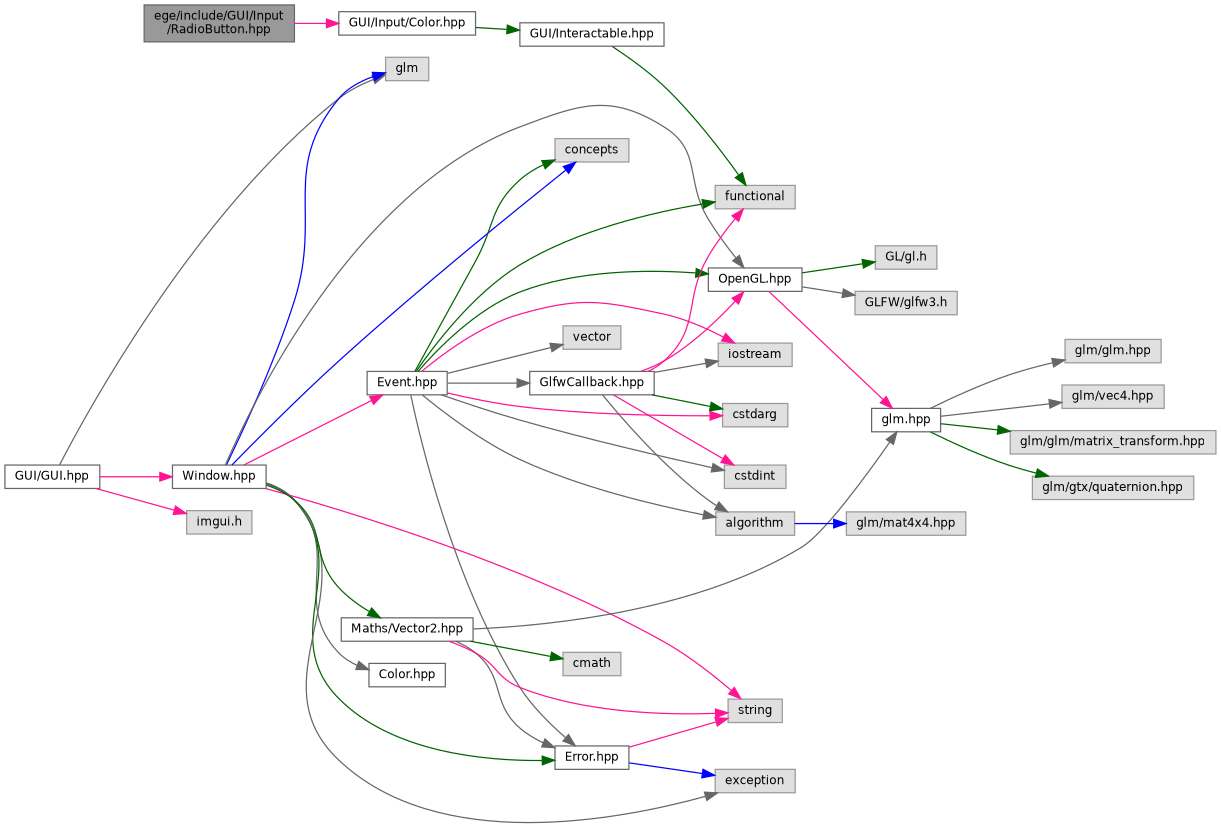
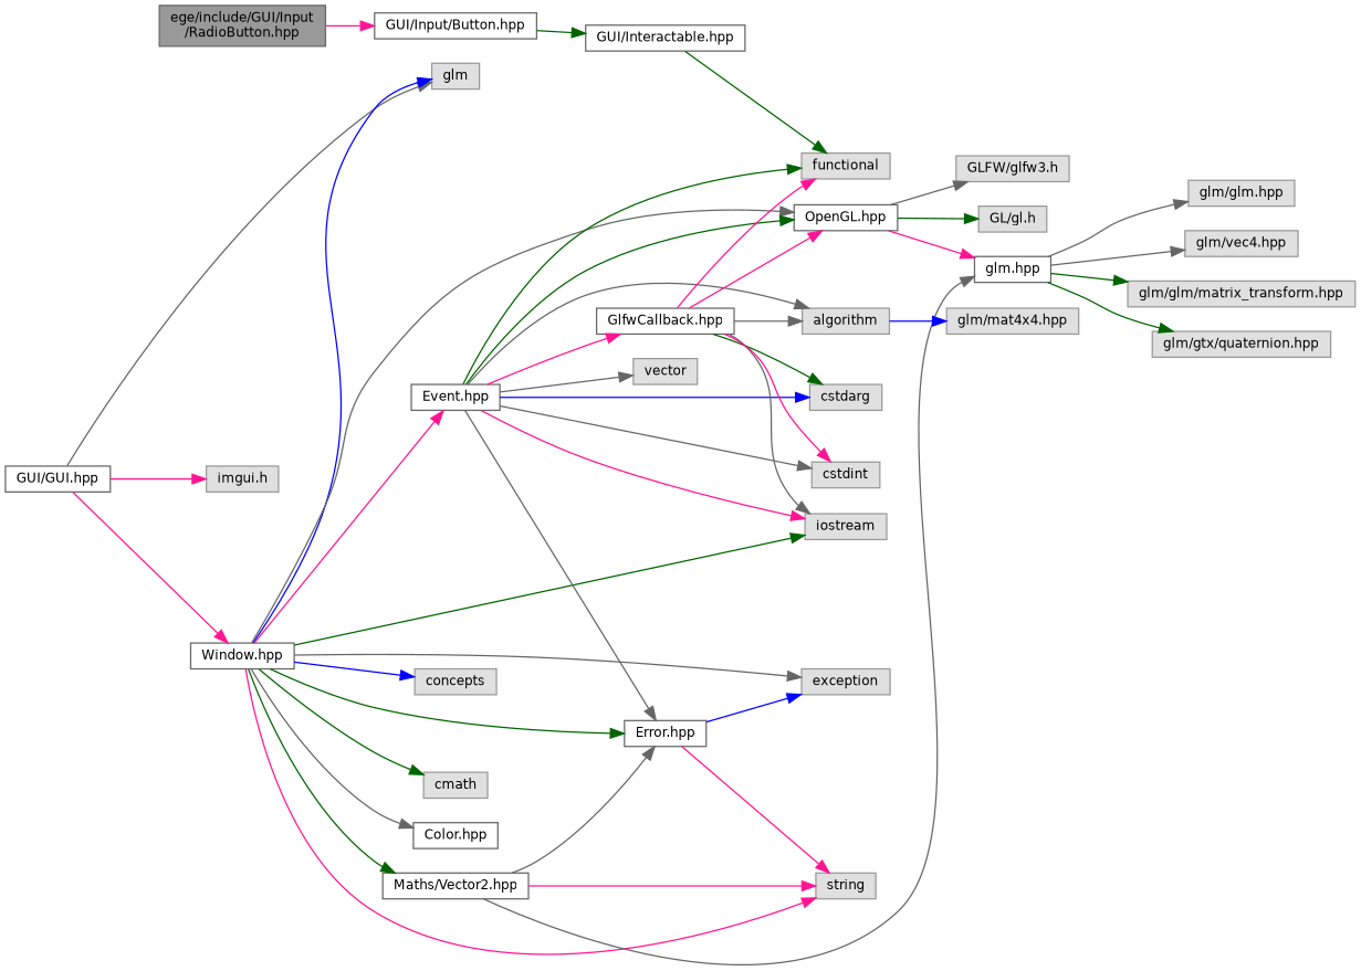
  digraph {
    rankdir=LR
    node [color=grey60 fillcolor="#E0E0E0" fontname=Helvetica fontsize=10 shape=box style=filled]
    edge [color=gray40 fontname=Helvetica fontsize=10 labelfontname=Helvetica labelfontsize=10 style=solid]
    n1 [color=gray40 fillcolor=grey60 fontcolor=black height=0.2 label="ege/include/GUI/Input\l/RadioButton.hpp" width=0.4]
-   n2 [color=grey40 fillcolor=white height=0.2 label="GUI/Input/Color.hpp" width=0.4]
+   n2 [color=grey40 fillcolor=white height=0.2 label="GUI/Input/Button.hpp" width=0.4]
    n3 [color=grey40 fillcolor=white height=0.2 label="GUI/Interactable.hpp" width=0.4]
    n4 [height=0.2 label=functional width=0.4]
    n5 [color=grey40 fillcolor=white height=0.2 label="GUI/GUI.hpp" width=0.4]
    n6 [color=grey40 fillcolor=white height=0.2 label="Window.hpp" width=0.4]
    n7 [height=0.2 label=glm width=0.4]
    n8 [height=0.2 label="imgui.h" width=0.4]
    n9 [color=grey40 fillcolor=white height=0.2 label="Color.hpp" width=0.4]
    n10 [color=grey40 fillcolor=white height=0.2 label="Error.hpp" width=0.4]
    n11 [height=0.2 label=exception width=0.4]
    n12 [height=0.2 label=string width=0.4]
    n13 [color=grey40 fillcolor=white height=0.2 label="Event.hpp" width=0.4]
    n14 [color=grey40 fillcolor=white height=0.2 label="OpenGL.hpp" width=0.4]
    n15 [height=0.2 label=iostream width=0.4]
    n16 [height=0.2 label=concepts width=0.4]
    n17 [color=grey40 fillcolor=white height=0.2 label="Maths/Vector2.hpp" width=0.4]
    n18 [color=grey40 fillcolor=white height=0.2 label="GlfwCallback.hpp" width=0.4]
    n19 [height=0.2 label=algorithm width=0.4]
    n20 [height=0.2 label=cstdarg width=0.4]
    n21 [height=0.2 label=cstdint width=0.4]
    n22 [height=0.2 label=vector width=0.4]
    n23 [color=grey40 fillcolor=white height=0.2 label="glm.hpp" width=0.4]
    n24 [height=0.2 label="GL/gl.h" width=0.4]
    n25 [height=0.2 label="GLFW/glfw3.h" width=0.4]
    n26 [height=0.2 label=cmath width=0.4]
    n27 [height=0.2 label="glm/mat4x4.hpp" width=0.4]
    n28 [height=0.2 label="glm/glm.hpp" width=0.4]
    n29 [height=0.2 label="glm/vec4.hpp" width=0.4]
    n30 [height=0.2 label="glm/glm/matrix_transform.hpp" width=0.4]
    n31 [height=0.2 label="glm/gtx/quaternion.hpp" width=0.4]
    n1 -> n2 [color=deeppink]
    n2 -> n3 [color=darkgreen]
    n3 -> n4 [color=darkgreen]
    n5 -> n6 [color=deeppink]
    n5 -> n7
    n5 -> n8 [color=deeppink]
    n6 -> n7 [color=blue]
    n6 -> n9
    n6 -> n10 [color=darkgreen]
    n6 -> n11
    n6 -> n12 [color=deeppink]
    n6 -> n13 [color=deeppink]
    n6 -> n14
+   n6 -> n15 [color=darkgreen]
    n6 -> n16 [color=blue]
    n6 -> n17 [color=darkgreen]
    n10 -> n11 [color=blue]
    n10 -> n12 [color=deeppink]
    n13 -> n4 [color=darkgreen]
    n13 -> n10
    n13 -> n14 [color=darkgreen]
    n13 -> n15 [color=deeppink]
-   n13 -> n16 [color=darkgreen]
-   n13 -> n18
+   n13 -> n18 [color=deeppink]
    n13 -> n19
-   n13 -> n20 [color=deeppink]
+   n13 -> n20 [color=blue]
    n13 -> n21
    n13 -> n22
    n14 -> n23 [color=deeppink]
    n14 -> n24 [color=darkgreen]
    n14 -> n25
    n17 -> n10
    n17 -> n12 [color=deeppink]
    n17 -> n23
-   n17 -> n26 [color=darkgreen]
+   n6 -> n26 [color=darkgreen]
    n18 -> n4 [color=deeppink]
    n18 -> n14 [color=deeppink]
    n18 -> n15
    n18 -> n19
    n18 -> n20 [color=darkgreen]
    n18 -> n21 [color=deeppink]
    n19 -> n27 [color=blue]
    n23 -> n28
    n23 -> n29
    n23 -> n30 [color=darkgreen]
    n23 -> n31 [color=darkgreen]
  }
